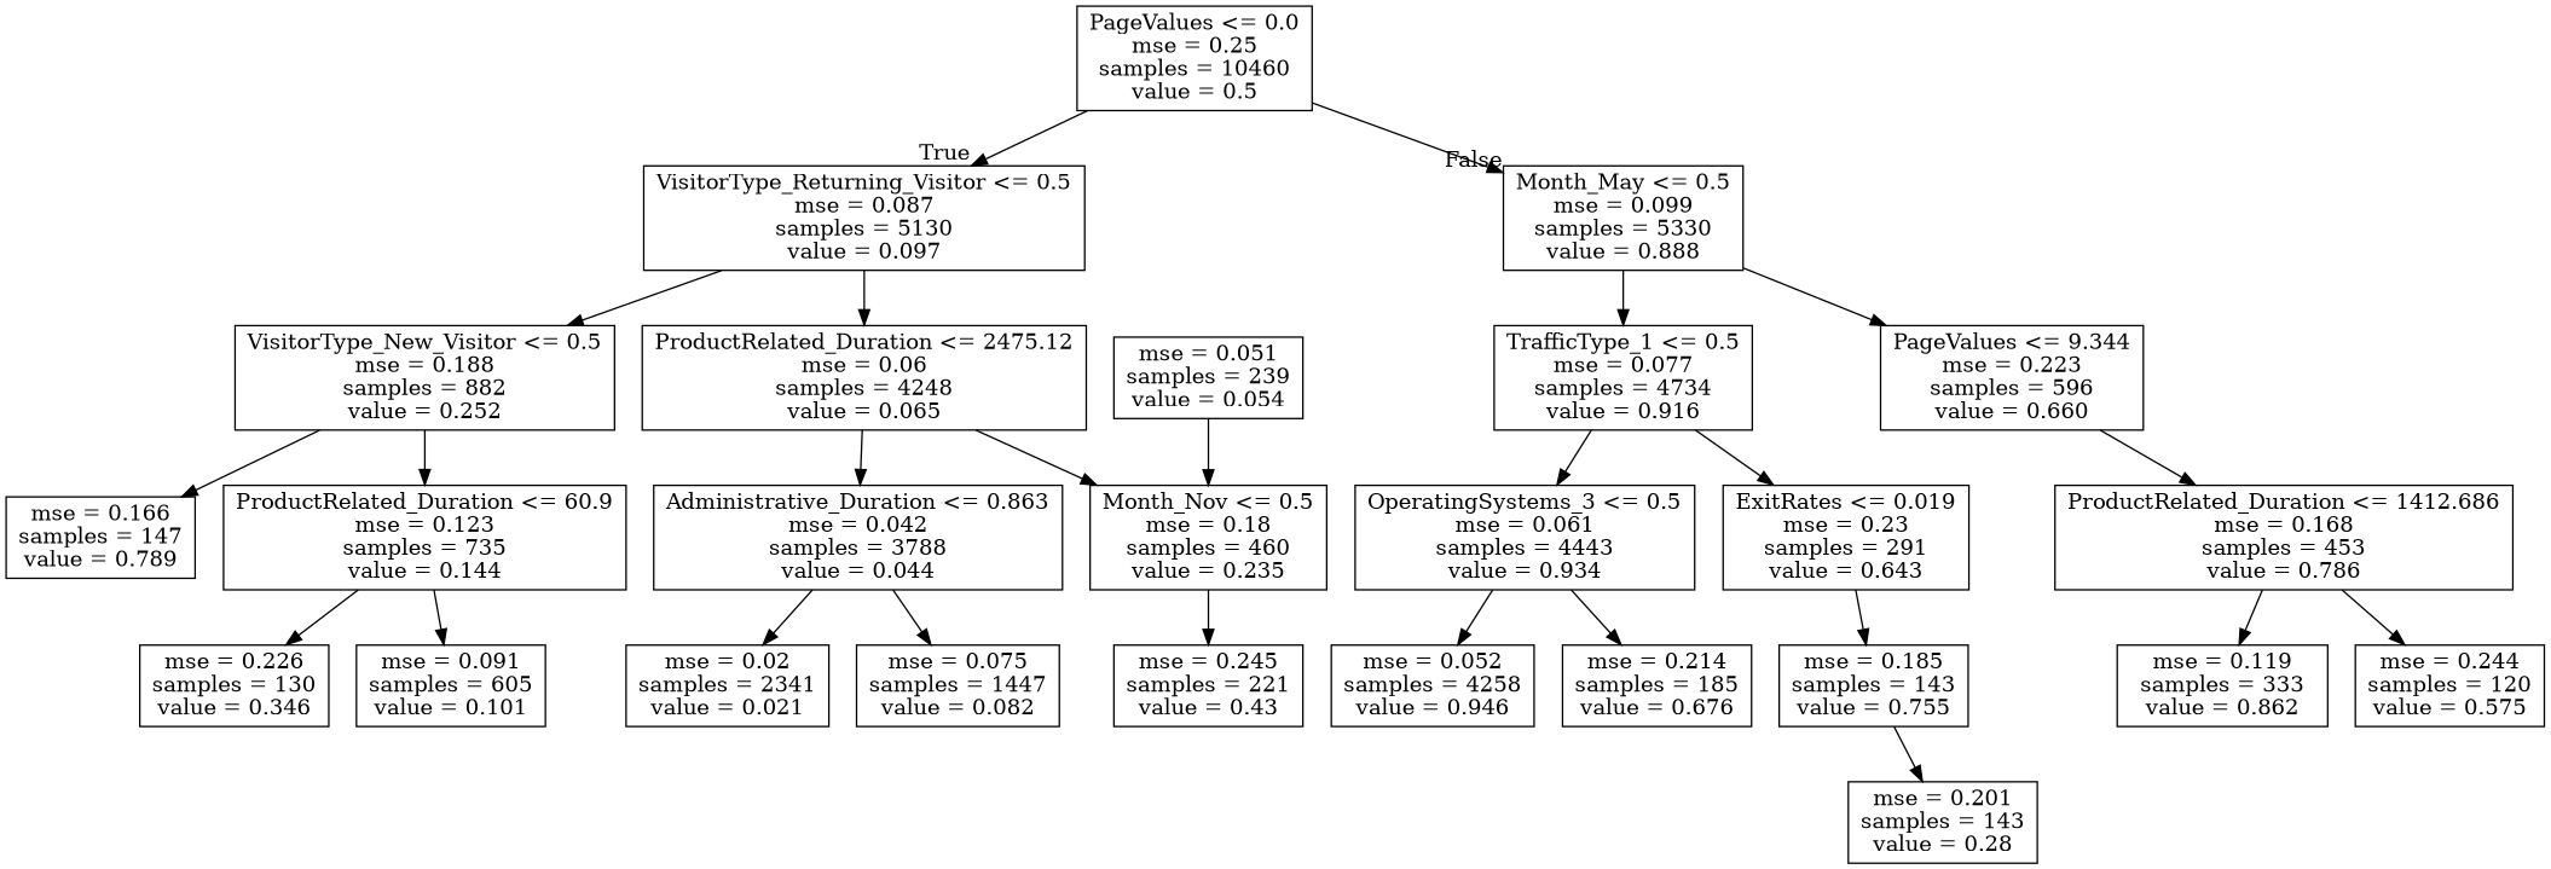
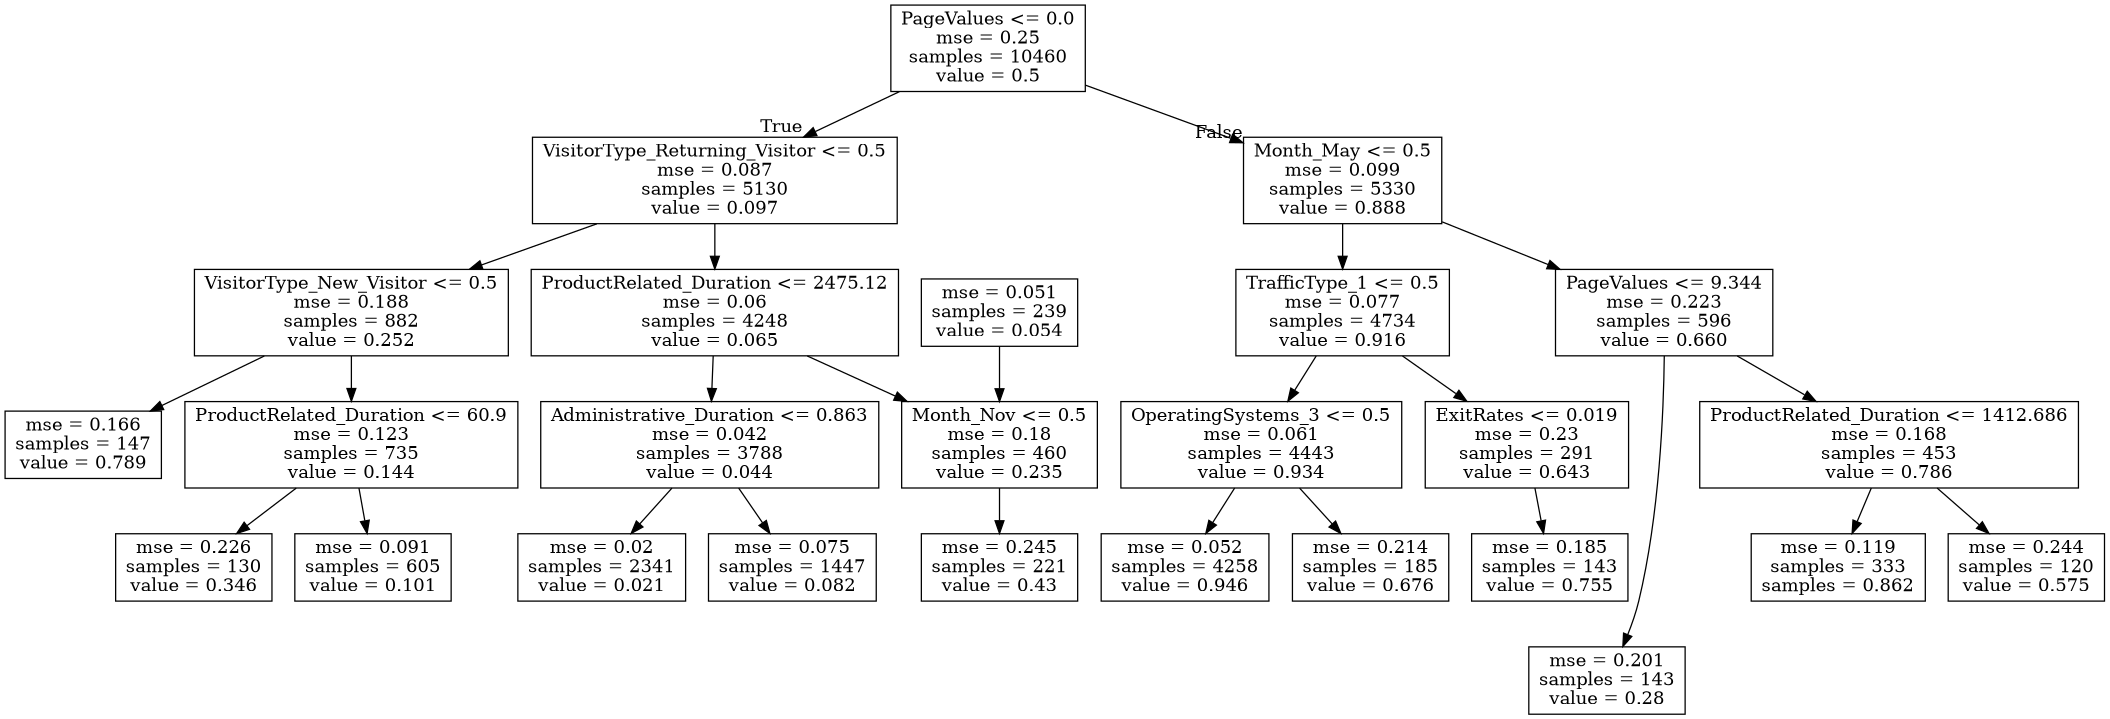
  digraph {
    node [shape=box]
    n1 [label="PageValues <= 0.0\nmse = 0.25\nsamples = 10460\nvalue = 0.5"]
    n2 [label="VisitorType_Returning_Visitor <= 0.5\nmse = 0.087\nsamples = 5130\nvalue = 0.097"]
    n3 [label="Month_May <= 0.5\nmse = 0.099\nsamples = 5330\nvalue = 0.888"]
    n4 [label="VisitorType_New_Visitor <= 0.5\nmse = 0.188\nsamples = 882\nvalue = 0.252"]
    n5 [label="ProductRelated_Duration <= 2475.12\nmse = 0.06\nsamples = 4248\nvalue = 0.065"]
    n6 [label="TrafficType_1 <= 0.5\nmse = 0.077\nsamples = 4734\nvalue = 0.916"]
    n7 [label="PageValues <= 9.344\nmse = 0.223\nsamples = 596\nvalue = 0.660"]
    n8 [label="mse = 0.166\nsamples = 147\nvalue = 0.789"]
    n9 [label="ProductRelated_Duration <= 60.9\nmse = 0.123\nsamples = 735\nvalue = 0.144"]
    n10 [label="Administrative_Duration <= 0.863\nmse = 0.042\nsamples = 3788\nvalue = 0.044"]
    n11 [label="Month_Nov <= 0.5\nmse = 0.18\nsamples = 460\nvalue = 0.235"]
    n12 [label="mse = 0.226\nsamples = 130\nvalue = 0.346"]
    n13 [label="mse = 0.091\nsamples = 605\nvalue = 0.101"]
    n14 [label="mse = 0.02\nsamples = 2341\nvalue = 0.021"]
    n15 [label="mse = 0.075\nsamples = 1447\nvalue = 0.082"]
    n16 [label="mse = 0.245\nsamples = 221\nvalue = 0.43"]
    n17 [label="mse = 0.051\nsamples = 239\nvalue = 0.054"]
    n18 [label="OperatingSystems_3 <= 0.5\nmse = 0.061\nsamples = 4443\nvalue = 0.934"]
    n19 [label="ExitRates <= 0.019\nmse = 0.23\nsamples = 291\nvalue = 0.643"]
    n20 [label="mse = 0.201\nsamples = 143\nvalue = 0.28"]
    n21 [label="ProductRelated_Duration <= 1412.686\nmse = 0.168\nsamples = 453\nvalue = 0.786"]
    n22 [label="mse = 0.052\nsamples = 4258\nvalue = 0.946"]
    n23 [label="mse = 0.214\nsamples = 185\nvalue = 0.676"]
    n24 [label="mse = 0.185\nsamples = 143\nvalue = 0.755"]
-   n25 [label="mse = 0.119\nsamples = 333\nvalue = 0.862"]
+   n25 [label="mse = 0.119\nsamples = 333\nsamples = 0.862"]
    n26 [label="mse = 0.244\nsamples = 120\nvalue = 0.575"]
    n1 -> n2 [headlabel=True labelangle=45 labeldistance=2.5]
    n1 -> n3 [headlabel=False labelangle=-45 labeldistance=2.5]
    n2 -> n4
    n2 -> n5
    n3 -> n6
    n3 -> n7
    n4 -> n8
    n4 -> n9
    n5 -> n10
    n5 -> n11
    n6 -> n18
    n6 -> n19
-   n24 -> n20
+   n7 -> n20
    n7 -> n21
    n9 -> n12
    n9 -> n13
    n10 -> n14
    n10 -> n15
    n11 -> n16
    n17 -> n11
    n18 -> n22
    n18 -> n23
    n19 -> n24
    n21 -> n25
    n21 -> n26
  }
